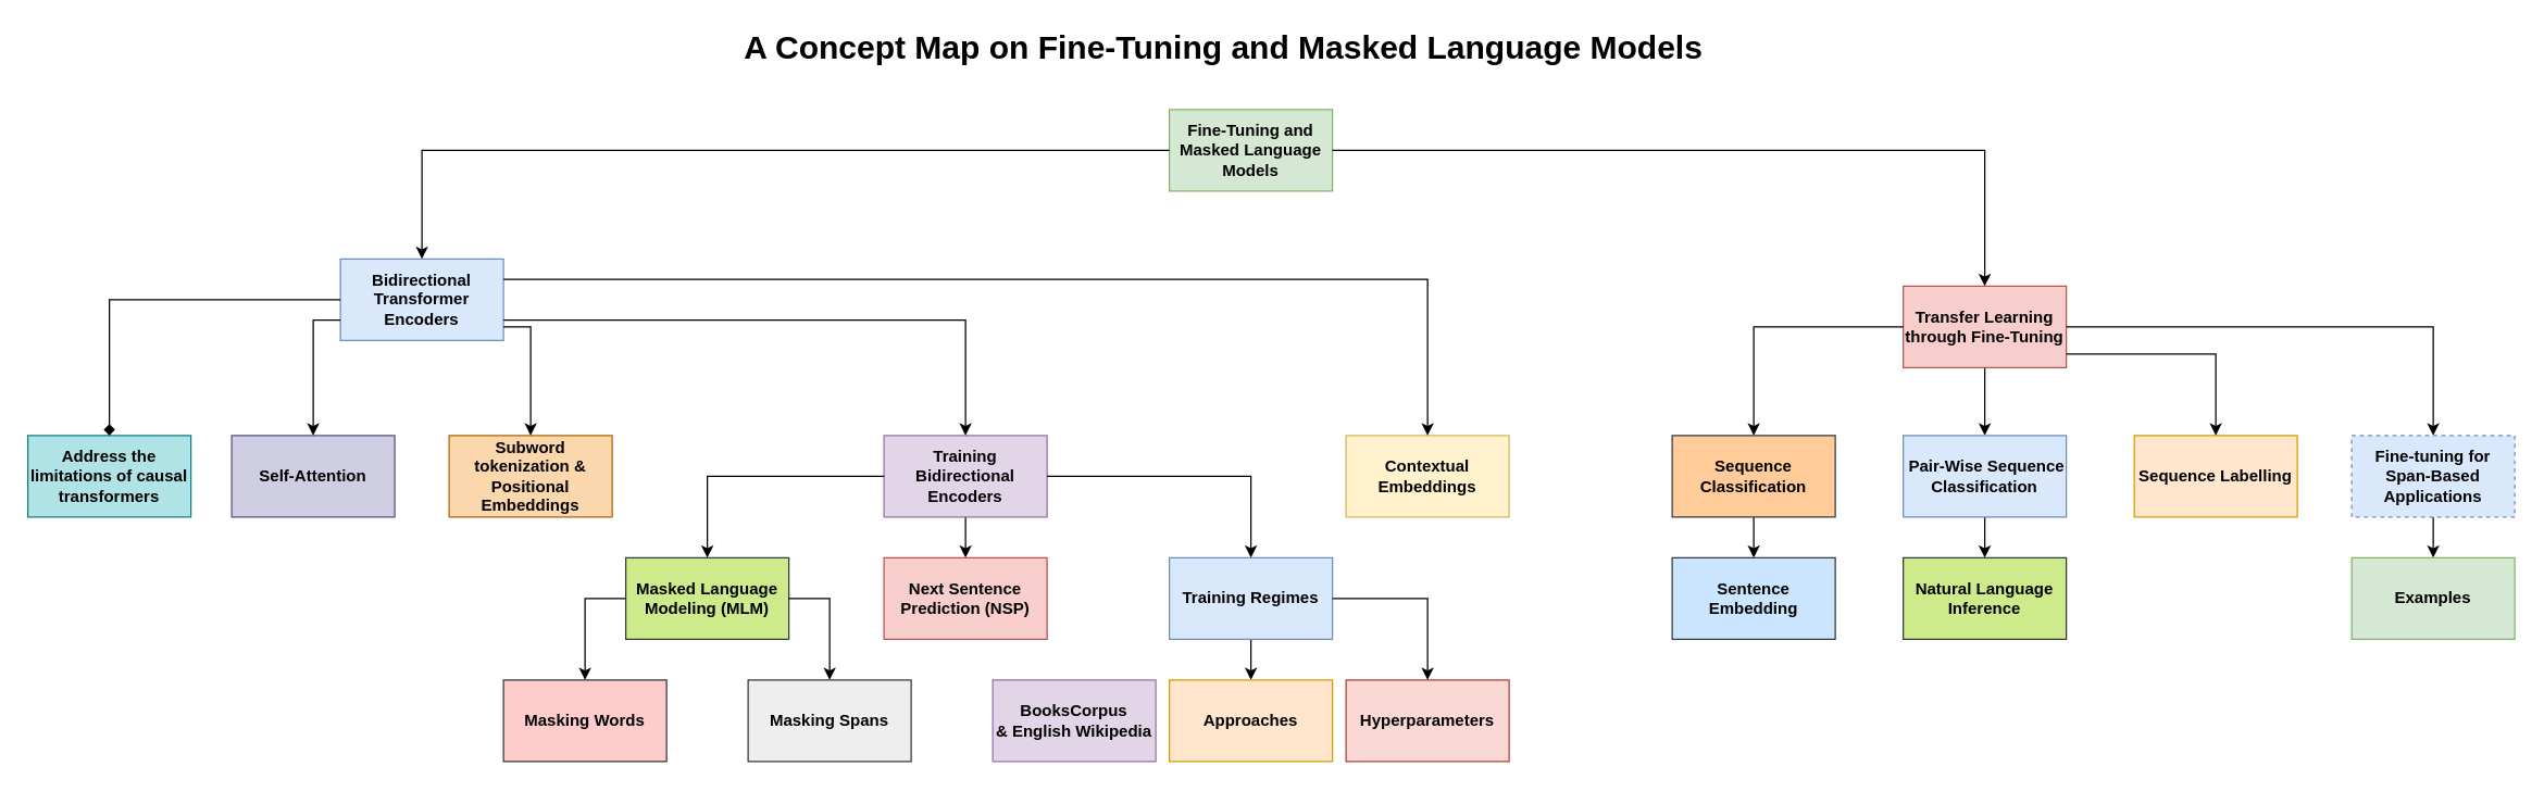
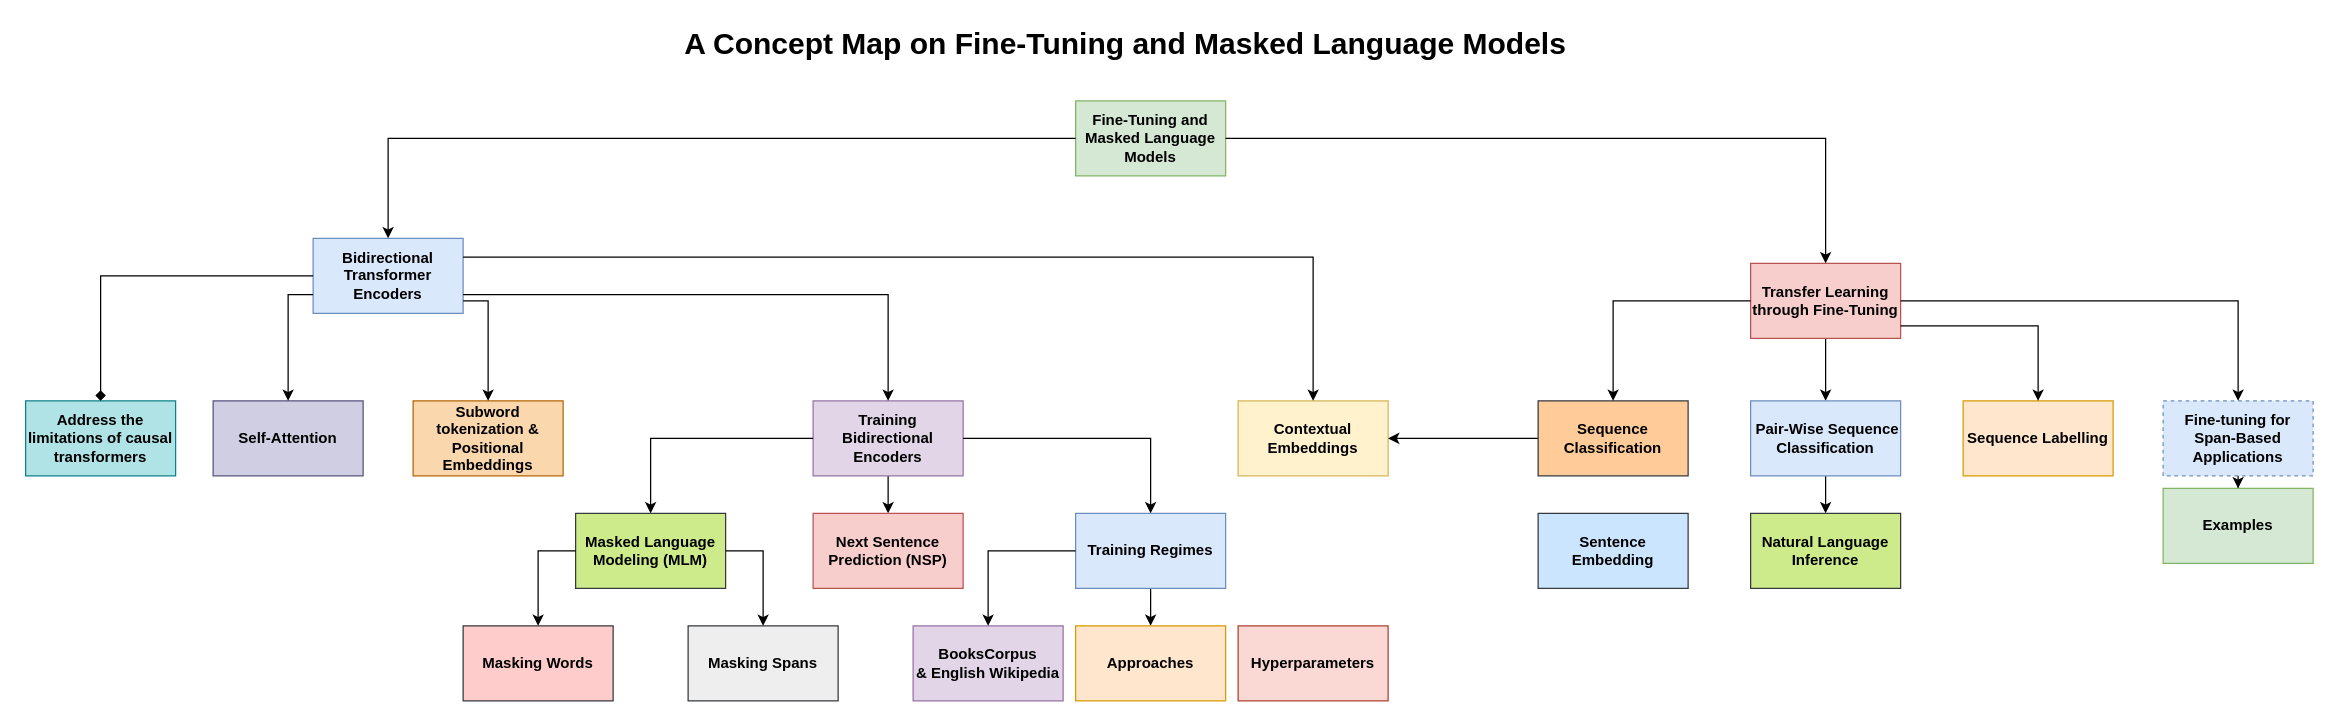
  <mxCell id="0" />
  <mxCell id="1" parent="0" />
  <mxCell id="2" value="Fine-Tuning and Masked Language Models" style="rounded=0;whiteSpace=wrap;html=1;fillColor=#d5e8d4;strokeColor=#82b366;fontStyle=1;fontSize=12;" vertex="1" parent="1"><mxGeometry x="860" y="80" width="120" height="60" as="geometry" /></mxCell>
  <mxCell id="3" value="Bidirectional Transformer Encoders" style="rounded=0;whiteSpace=wrap;html=1;fillColor=#dae8fc;strokeColor=#6c8ebf;fontStyle=1" vertex="1" parent="1"><mxGeometry x="250" y="190" width="120" height="60" as="geometry" /></mxCell>
  <mxCell id="4" value="" style="edgeStyle=orthogonalEdgeStyle;rounded=0;orthogonalLoop=1;jettySize=auto;html=1;fontStyle=1" edge="1" parent="1" source="5" target="19"><mxGeometry relative="1" as="geometry" /></mxCell>
  <mxCell id="5" value="Training Bidirectional Encoders" style="rounded=0;whiteSpace=wrap;html=1;fillColor=#e1d5e7;strokeColor=#9673a6;fontStyle=1" vertex="1" parent="1"><mxGeometry x="650" y="320" width="120" height="60" as="geometry" /></mxCell>
  <mxCell id="6" value="" style="edgeStyle=orthogonalEdgeStyle;rounded=0;orthogonalLoop=1;jettySize=auto;html=1;fontStyle=1" edge="1" parent="1" source="7" target="36"><mxGeometry relative="1" as="geometry" /></mxCell>
  <mxCell id="7" value="Transfer Learning through Fine-Tuning" style="rounded=0;whiteSpace=wrap;html=1;fillColor=#f8cecc;strokeColor=#b85450;fontStyle=1" vertex="1" parent="1"><mxGeometry x="1400" y="210" width="120" height="60" as="geometry" /></mxCell>
  <mxCell id="8" value="Address the limitations of causal transformers" style="rounded=0;whiteSpace=wrap;html=1;fillColor=#b0e3e6;strokeColor=#0e8088;fontStyle=1" vertex="1" parent="1"><mxGeometry x="20" y="320" width="120" height="60" as="geometry" /></mxCell>
  <mxCell id="9" value="Self-Attention" style="rounded=0;whiteSpace=wrap;html=1;fillColor=#d0cee2;strokeColor=#56517e;fontStyle=1" vertex="1" parent="1"><mxGeometry y="320" width="120" height="60" as="geometry" x="170" /></mxCell>
  <mxCell id="10" value="Subword tokenization &amp;amp; Positional Embeddings" style="rounded=0;whiteSpace=wrap;html=1;fillColor=#fad7ac;strokeColor=#b46504;fontStyle=1" vertex="1" parent="1"><mxGeometry x="330" y="320" width="120" height="60" as="geometry" /></mxCell>
  <mxCell id="11" value="" style="endArrow=classic;html=1;rounded=0;entryX=0.5;entryY=0;entryDx=0;entryDy=0;exitX=0;exitY=0.5;exitDx=0;exitDy=0;" edge="1" parent="1" source="2" target="3"><mxGeometry width="50" height="50" relative="1" as="geometry"><mxPoint x="420" y="160" as="sourcePoint" /><mxPoint x="470" y="110" as="targetPoint" /><Array as="points"><mxPoint x="310" y="110" /></Array></mxGeometry></mxCell>
  <mxCell id="12" value="" style="endArrow=classic;html=1;rounded=0;entryX=0.5;entryY=0;entryDx=0;entryDy=0;exitX=1;exitY=0.5;exitDx=0;exitDy=0;" edge="1" parent="1" source="2" target="7"><mxGeometry width="50" height="50" relative="1" as="geometry"><mxPoint x="710" y="180" as="sourcePoint" /><mxPoint x="760" y="130" as="targetPoint" /><Array as="points"><mxPoint x="1150" y="110" /><mxPoint x="1360" y="110" /><mxPoint x="1460" y="110" /></Array></mxGeometry></mxCell>
  <mxCell id="13" value="" style="endArrow=diamond;html=1;rounded=0;entryX=0.5;entryY=0;entryDx=0;entryDy=0;exitX=0;exitY=0.5;exitDx=0;exitDy=0;fontStyle=1;" edge="1" parent="1" source="3" target="8"><mxGeometry width="50" height="50" relative="1" as="geometry"><mxPoint x="110" y="300" as="sourcePoint" /><mxPoint x="160" y="250" as="targetPoint" /><Array as="points"><mxPoint x="80" y="220" /></Array></mxGeometry></mxCell>
  <mxCell id="14" value="" style="endArrow=classic;html=1;rounded=0;entryX=0.5;entryY=0;entryDx=0;entryDy=0;exitX=0;exitY=0.75;exitDx=0;exitDy=0;fontStyle=1" edge="1" parent="1" source="3" target="9"><mxGeometry width="50" height="50" relative="1" as="geometry"><mxPoint x="200" y="310" as="sourcePoint" /><mxPoint x="250" y="260" as="targetPoint" /><Array as="points"><mxPoint x="230" y="235" /><mxPoint x="230" y="270" /></Array></mxGeometry></mxCell>
  <mxCell id="15" value="" style="endArrow=classic;html=1;rounded=0;entryX=0.5;entryY=0;entryDx=0;entryDy=0;fontStyle=1" edge="1" parent="1" target="10"><mxGeometry width="50" height="50" relative="1" as="geometry"><mxPoint x="370" y="240" as="sourcePoint" /><mxPoint x="360" y="270" as="targetPoint" /><Array as="points"><mxPoint x="390" y="240" /><mxPoint x="390" y="270" /></Array></mxGeometry></mxCell>
  <mxCell id="16" value="" style="endArrow=classic;html=1;rounded=0;exitX=1;exitY=0.75;exitDx=0;exitDy=0;entryX=0.5;entryY=0;entryDx=0;entryDy=0;fontStyle=1" edge="1" parent="1" source="3" target="5"><mxGeometry width="50" height="50" relative="1" as="geometry"><mxPoint x="410" y="310" as="sourcePoint" /><mxPoint x="460" y="260" as="targetPoint" /><Array as="points"><mxPoint x="710" y="235" /></Array></mxGeometry></mxCell>
  <mxCell id="17" value="Masking Words" style="rounded=0;whiteSpace=wrap;html=1;fillColor=#ffcccc;strokeColor=#36393d;fontStyle=1" vertex="1" parent="1"><mxGeometry x="370" y="500" width="120" height="60" as="geometry" /></mxCell>
  <mxCell id="18" value="Masking Spans" style="rounded=0;whiteSpace=wrap;html=1;fillColor=#eeeeee;strokeColor=#36393d;fontStyle=1" vertex="1" parent="1"><mxGeometry x="550" y="500" width="120" height="60" as="geometry" /></mxCell>
  <mxCell id="19" value="Next Sentence Prediction (NSP)" style="rounded=0;whiteSpace=wrap;html=1;fillColor=#f8cecc;strokeColor=#b85450;fontStyle=1" vertex="1" parent="1"><mxGeometry x="650" y="410" width="120" height="60" as="geometry" /></mxCell>
  <mxCell id="20" value="Masked Language&lt;br&gt;Modeling (MLM)" style="rounded=0;whiteSpace=wrap;html=1;fillColor=#cdeb8b;strokeColor=#36393d;fontStyle=1" vertex="1" parent="1"><mxGeometry x="460" y="410" width="120" height="60" as="geometry" /></mxCell>
  <mxCell id="21" value="" style="edgeStyle=orthogonalEdgeStyle;rounded=0;orthogonalLoop=1;jettySize=auto;html=1;fontStyle=1" edge="1" parent="1" source="22" target="24"><mxGeometry relative="1" as="geometry" /></mxCell>
  <mxCell id="22" value="Training Regimes" style="rounded=0;whiteSpace=wrap;html=1;fillColor=#dae8fc;strokeColor=#6c8ebf;fontStyle=1" vertex="1" parent="1"><mxGeometry x="860" y="410" width="120" height="60" as="geometry" /></mxCell>
  <mxCell id="23" value="BooksCorpus &amp;amp;&amp;nbsp;English Wikipedia" style="rounded=0;whiteSpace=wrap;html=1;fillColor=#e1d5e7;strokeColor=#9673a6;fontStyle=1" vertex="1" parent="1"><mxGeometry x="730" y="500" width="120" height="60" as="geometry" /></mxCell>
  <mxCell id="24" value="Approaches" style="rounded=0;whiteSpace=wrap;html=1;fillColor=#ffe6cc;strokeColor=#d79b00;fontStyle=1" vertex="1" parent="1"><mxGeometry x="860" y="500" width="120" height="60" as="geometry" /></mxCell>
  <mxCell id="25" value="Hyperparameters" style="rounded=0;whiteSpace=wrap;html=1;fillColor=#fad9d5;strokeColor=#ae4132;fontStyle=1" vertex="1" parent="1"><mxGeometry x="990" y="500" width="120" height="60" as="geometry" /></mxCell>
  <mxCell id="26" value="" style="endArrow=classic;html=1;rounded=0;entryX=0.5;entryY=0;entryDx=0;entryDy=0;exitX=0;exitY=0.5;exitDx=0;exitDy=0;fontStyle=1" edge="1" parent="1" source="5" target="20"><mxGeometry width="50" height="50" relative="1" as="geometry"><mxPoint x="500" y="390" as="sourcePoint" /><mxPoint x="550" y="340" as="targetPoint" /><Array as="points"><mxPoint x="520" y="350" /></Array></mxGeometry></mxCell>
  <mxCell id="27" value="" style="endArrow=classic;html=1;rounded=0;entryX=0.5;entryY=0;entryDx=0;entryDy=0;exitX=1;exitY=0.5;exitDx=0;exitDy=0;fontStyle=1" edge="1" parent="1" source="5" target="22"><mxGeometry width="50" height="50" relative="1" as="geometry"><mxPoint x="830" y="380" as="sourcePoint" /><mxPoint x="880" y="330" as="targetPoint" /><Array as="points"><mxPoint x="920" y="350" /></Array></mxGeometry></mxCell>
  <mxCell id="28" value="" style="endArrow=classic;html=1;rounded=0;entryX=0.5;entryY=0;entryDx=0;entryDy=0;exitX=0;exitY=0.5;exitDx=0;exitDy=0;fontStyle=1" edge="1" parent="1" source="20" target="17"><mxGeometry width="50" height="50" relative="1" as="geometry"><mxPoint x="270" y="460" as="sourcePoint" /><mxPoint x="320" y="410" as="targetPoint" /><Array as="points"><mxPoint x="430" y="440" /></Array></mxGeometry></mxCell>
- <mxCell id="30" value="" style="endArrow=classic;html=1;rounded=0;exitX=1;exitY=0.5;exitDx=0;exitDy=0;entryX=0.5;entryY=0;entryDx=0;entryDy=0;fontStyle=1" edge="1" parent="1" source="22" target="25"><mxGeometry width="50" height="50" relative="1" as="geometry"><mxPoint x="1010" y="470" as="sourcePoint" /><mxPoint x="1060" y="420" as="targetPoint" /><Array as="points"><mxPoint x="1050" y="440" /></Array></mxGeometry></mxCell>
+ <mxCell id="29" value="" style="endArrow=classic;html=1;rounded=0;entryX=0.5;entryY=0;entryDx=0;entryDy=0;exitX=0;exitY=0.5;exitDx=0;exitDy=0;fontStyle=1" edge="1" parent="1" source="22" target="23"><mxGeometry width="50" height="50" relative="1" as="geometry"><mxPoint x="800" y="480" as="sourcePoint" /><mxPoint x="850" y="430" as="targetPoint" /><Array as="points"><mxPoint x="790" y="440" /></Array></mxGeometry></mxCell>
  <mxCell id="31" value="Contextual Embeddings" style="rounded=0;whiteSpace=wrap;html=1;fillColor=#fff2cc;strokeColor=#d6b656;fontStyle=1" vertex="1" parent="1"><mxGeometry x="990" y="320" width="120" height="60" as="geometry" /></mxCell>
  <mxCell id="32" value="" style="endArrow=classic;html=1;rounded=0;exitX=1;exitY=0.25;exitDx=0;exitDy=0;entryX=0.5;entryY=0;entryDx=0;entryDy=0;fontStyle=1" edge="1" parent="1" source="3" target="31"><mxGeometry width="50" height="50" relative="1" as="geometry"><mxPoint x="670" y="250" as="sourcePoint" /><mxPoint x="720" y="200" as="targetPoint" /><Array as="points"><mxPoint x="1000" y="205" /><mxPoint x="1050" y="205" /></Array></mxGeometry></mxCell>
- <mxCell id="33" value="" style="edgeStyle=orthogonalEdgeStyle;rounded=0;orthogonalLoop=1;jettySize=auto;html=1;fontStyle=1" edge="1" parent="1" source="34" target="40"><mxGeometry relative="1" as="geometry" /></mxCell>
+ <mxCell id="33" value="" style="edgeStyle=orthogonalEdgeStyle;rounded=0;orthogonalLoop=1;jettySize=auto;html=1;fontStyle=1;" edge="1" parent="1" source="34" target="31"><mxGeometry relative="1" as="geometry" /></mxCell>
  <mxCell id="34" value="Sequence Classification" style="rounded=0;whiteSpace=wrap;html=1;fillColor=#ffcc99;strokeColor=#36393d;fontStyle=1" vertex="1" parent="1"><mxGeometry x="1230" y="320" width="120" height="60" as="geometry" /></mxCell>
  <mxCell id="35" value="" style="edgeStyle=orthogonalEdgeStyle;rounded=0;orthogonalLoop=1;jettySize=auto;html=1;fontStyle=1" edge="1" parent="1" source="36" target="41"><mxGeometry relative="1" as="geometry" /></mxCell>
  <mxCell id="36" value="&amp;nbsp;Pair-Wise Sequence Classification" style="rounded=0;whiteSpace=wrap;html=1;fillColor=#dae8fc;strokeColor=#6c8ebf;fontStyle=1" vertex="1" parent="1"><mxGeometry x="1400" y="320" width="120" height="60" as="geometry" /></mxCell>
  <mxCell id="37" value="Sequence Labelling" style="rounded=0;whiteSpace=wrap;html=1;fillColor=#ffe6cc;strokeColor=#d79b00;fontStyle=1" vertex="1" parent="1"><mxGeometry x="1570" y="320" width="120" height="60" as="geometry" /></mxCell>
  <mxCell id="38" value="" style="edgeStyle=orthogonalEdgeStyle;rounded=0;orthogonalLoop=1;jettySize=auto;html=1;fontStyle=1" edge="1" parent="1" source="39" target="42"><mxGeometry relative="1" as="geometry" /></mxCell>
  <mxCell id="39" value="Fine-tuning for Span-Based Applications" style="rounded=0;whiteSpace=wrap;html=1;fillColor=#dae8fc;strokeColor=#6c8ebf;fontStyle=1;dashed=1;" vertex="1" parent="1"><mxGeometry x="1730" y="320" width="120" height="60" as="geometry" /></mxCell>
  <mxCell id="40" value="Sentence Embedding" style="rounded=0;whiteSpace=wrap;html=1;fillColor=#cce5ff;strokeColor=#36393d;fontStyle=1" vertex="1" parent="1"><mxGeometry x="1230" y="410" width="120" height="60" as="geometry" /></mxCell>
  <mxCell id="41" value="Natural Language Inference" style="rounded=0;whiteSpace=wrap;html=1;fillColor=#cdeb8b;strokeColor=#36393d;fontStyle=1" vertex="1" parent="1"><mxGeometry x="1400" y="410" width="120" height="60" as="geometry" /></mxCell>
- <mxCell id="42" value="Examples" style="rounded=0;whiteSpace=wrap;html=1;fillColor=#d5e8d4;strokeColor=#82b366;fontStyle=1" vertex="1" parent="1"><mxGeometry x="1730" y="410" width="120" height="60" as="geometry" /></mxCell>
+ <mxCell id="42" value="Examples" style="rounded=0;whiteSpace=wrap;html=1;fillColor=#d5e8d4;strokeColor=#82b366;fontStyle=1" vertex="1" parent="1"><mxGeometry x="1730" y="390" width="120" height="60" as="geometry" /></mxCell>
  <mxCell id="43" value="" style="endArrow=classic;html=1;rounded=0;exitX=1;exitY=0.5;exitDx=0;exitDy=0;entryX=0.5;entryY=0;entryDx=0;entryDy=0;fontStyle=1" edge="1" parent="1" source="20" target="18"><mxGeometry width="50" height="50" relative="1" as="geometry"><mxPoint x="520" y="490" as="sourcePoint" /><mxPoint x="570" y="440" as="targetPoint" /><Array as="points"><mxPoint x="610" y="440" /></Array></mxGeometry></mxCell>
  <mxCell id="44" value="" style="endArrow=classic;html=1;rounded=0;exitX=0;exitY=0.5;exitDx=0;exitDy=0;entryX=0.5;entryY=0;entryDx=0;entryDy=0;fontStyle=1" edge="1" parent="1" source="7" target="34"><mxGeometry width="50" height="50" relative="1" as="geometry"><mxPoint x="1270" y="350" as="sourcePoint" /><mxPoint x="1320" y="300" as="targetPoint" /><Array as="points"><mxPoint x="1290" y="240" /></Array></mxGeometry></mxCell>
  <mxCell id="45" value="" style="endArrow=classic;html=1;rounded=0;entryX=0.5;entryY=0;entryDx=0;entryDy=0;fontStyle=1" edge="1" parent="1" target="37"><mxGeometry width="50" height="50" relative="1" as="geometry"><mxPoint x="1520" y="260" as="sourcePoint" /><mxPoint x="1640" y="250" as="targetPoint" /><Array as="points"><mxPoint x="1580" y="260" /><mxPoint x="1630" y="260" /></Array></mxGeometry></mxCell>
  <mxCell id="46" value="" style="endArrow=classic;html=1;rounded=0;exitX=1;exitY=0.5;exitDx=0;exitDy=0;entryX=0.5;entryY=0;entryDx=0;entryDy=0;fontStyle=1" edge="1" parent="1" source="7" target="39"><mxGeometry width="50" height="50" relative="1" as="geometry"><mxPoint x="1560" y="260" as="sourcePoint" /><mxPoint x="1610" y="210" as="targetPoint" /><Array as="points"><mxPoint x="1790" y="240" /></Array></mxGeometry></mxCell>
  <mxCell id="47" value="&lt;b style=&quot;font-size: 24px;&quot;&gt;&lt;font style=&quot;font-size: 24px;&quot;&gt;A Concept Map on&amp;nbsp;Fine-Tuning and Masked Language Models&lt;/font&gt;&lt;/b&gt;" style="text;html=1;strokeColor=none;fillColor=none;align=center;verticalAlign=middle;whiteSpace=wrap;rounded=0;fontSize=24;" vertex="1" parent="1"><mxGeometry x="400" y="20" width="1000" height="30" as="geometry" /></mxCell>
